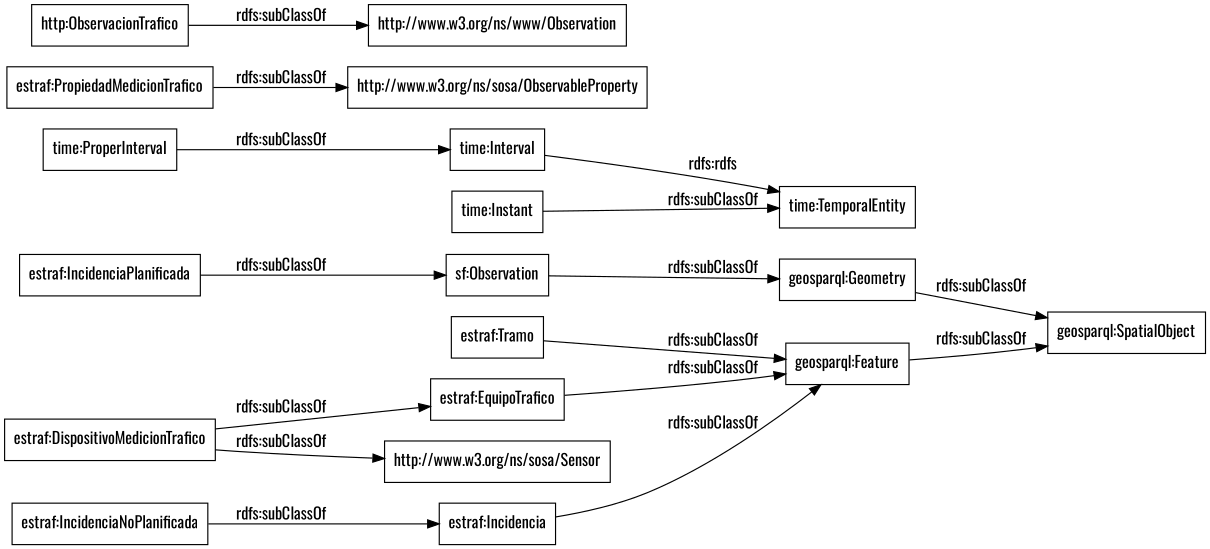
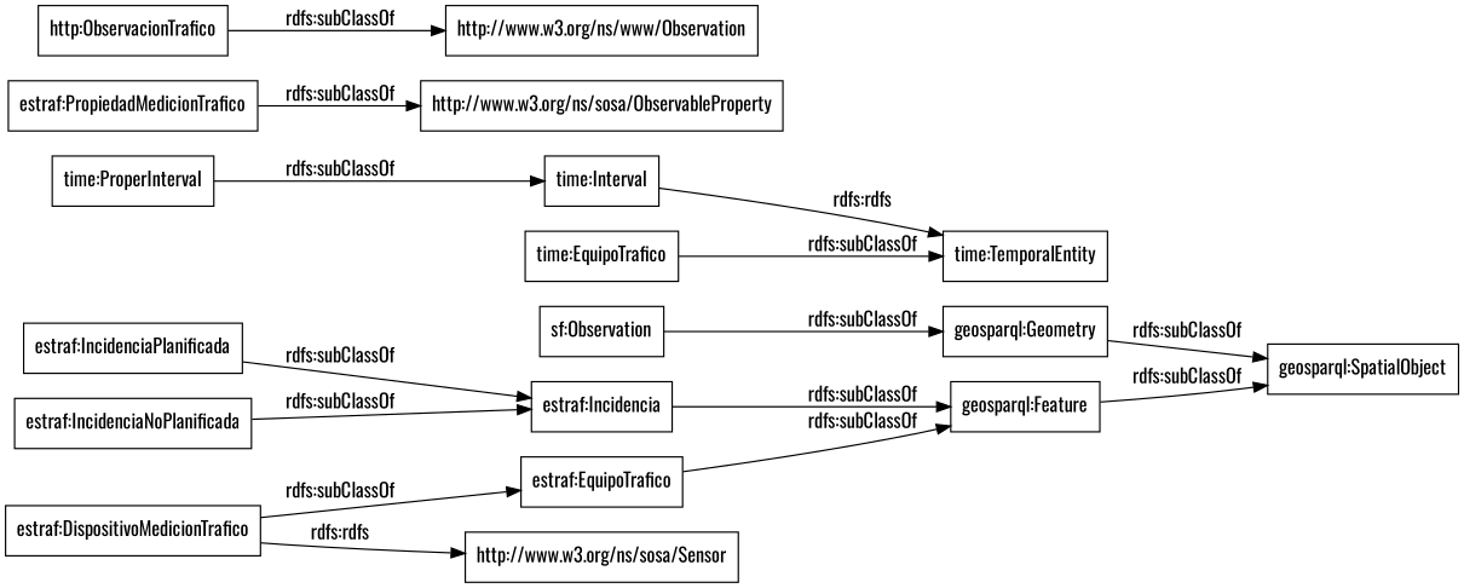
  digraph {
    fontname=Oswald
    rankdir=LR
    node [color=black fontname=Oswald shape=rectangle]
    edge [fontname=Oswald]
-   "estraf:Tramo"
    "geosparql:Feature"
    "geosparql:SpatialObject"
    "estraf:Incidencia"
    n5 [label="sf:Observation"]
    "geosparql:Geometry"
    "time:ProperInterval"
    "time:Interval"
    "time:TemporalEntity"
    "estraf:PropiedadMedicionTrafico"
    "http://www.w3.org/ns/sosa/ObservableProperty"
    "estraf:EquipoTrafico"
    "estraf:DispositivoMedicionTrafico"
    "http://www.w3.org/ns/sosa/Sensor"
    "estraf:IncidenciaPlanificada"
    n16 [label="http:ObservacionTrafico"]
    n17 [label="http://www.w3.org/ns/www/Observation"]
    "estraf:IncidenciaNoPlanificada"
-   "time:Instant"
-   "estraf:Tramo" -> "geosparql:Feature" [label="rdfs:subClassOf"]
+   "time:Instant" [label="time:EquipoTrafico"]
    "geosparql:Feature" -> "geosparql:SpatialObject" [label="rdfs:subClassOf"]
    "estraf:Incidencia" -> "geosparql:Feature" [label="rdfs:subClassOf"]
    n5 -> "geosparql:Geometry" [label="rdfs:subClassOf"]
    "geosparql:Geometry" -> "geosparql:SpatialObject" [label="rdfs:subClassOf"]
    "time:ProperInterval" -> "time:Interval" [label="rdfs:subClassOf"]
    "time:Interval" -> "time:TemporalEntity" [label="rdfs:rdfs"]
    "estraf:PropiedadMedicionTrafico" -> "http://www.w3.org/ns/sosa/ObservableProperty" [label="rdfs:subClassOf"]
    "estraf:EquipoTrafico" -> "geosparql:Feature" [label="rdfs:subClassOf"]
    "estraf:DispositivoMedicionTrafico" -> "estraf:EquipoTrafico" [label="rdfs:subClassOf"]
-   "estraf:DispositivoMedicionTrafico" -> "http://www.w3.org/ns/sosa/Sensor" [label="rdfs:subClassOf"]
-   "estraf:IncidenciaPlanificada" -> n5 [label="rdfs:subClassOf"]
+   "estraf:DispositivoMedicionTrafico" -> "http://www.w3.org/ns/sosa/Sensor" [label="rdfs:rdfs"]
+   "estraf:IncidenciaPlanificada" -> "estraf:Incidencia" [label="rdfs:subClassOf"]
    n16 -> n17 [label="rdfs:subClassOf"]
    "estraf:IncidenciaNoPlanificada" -> "estraf:Incidencia" [label="rdfs:subClassOf"]
    "time:Instant" -> "time:TemporalEntity" [label="rdfs:subClassOf"]
  }
